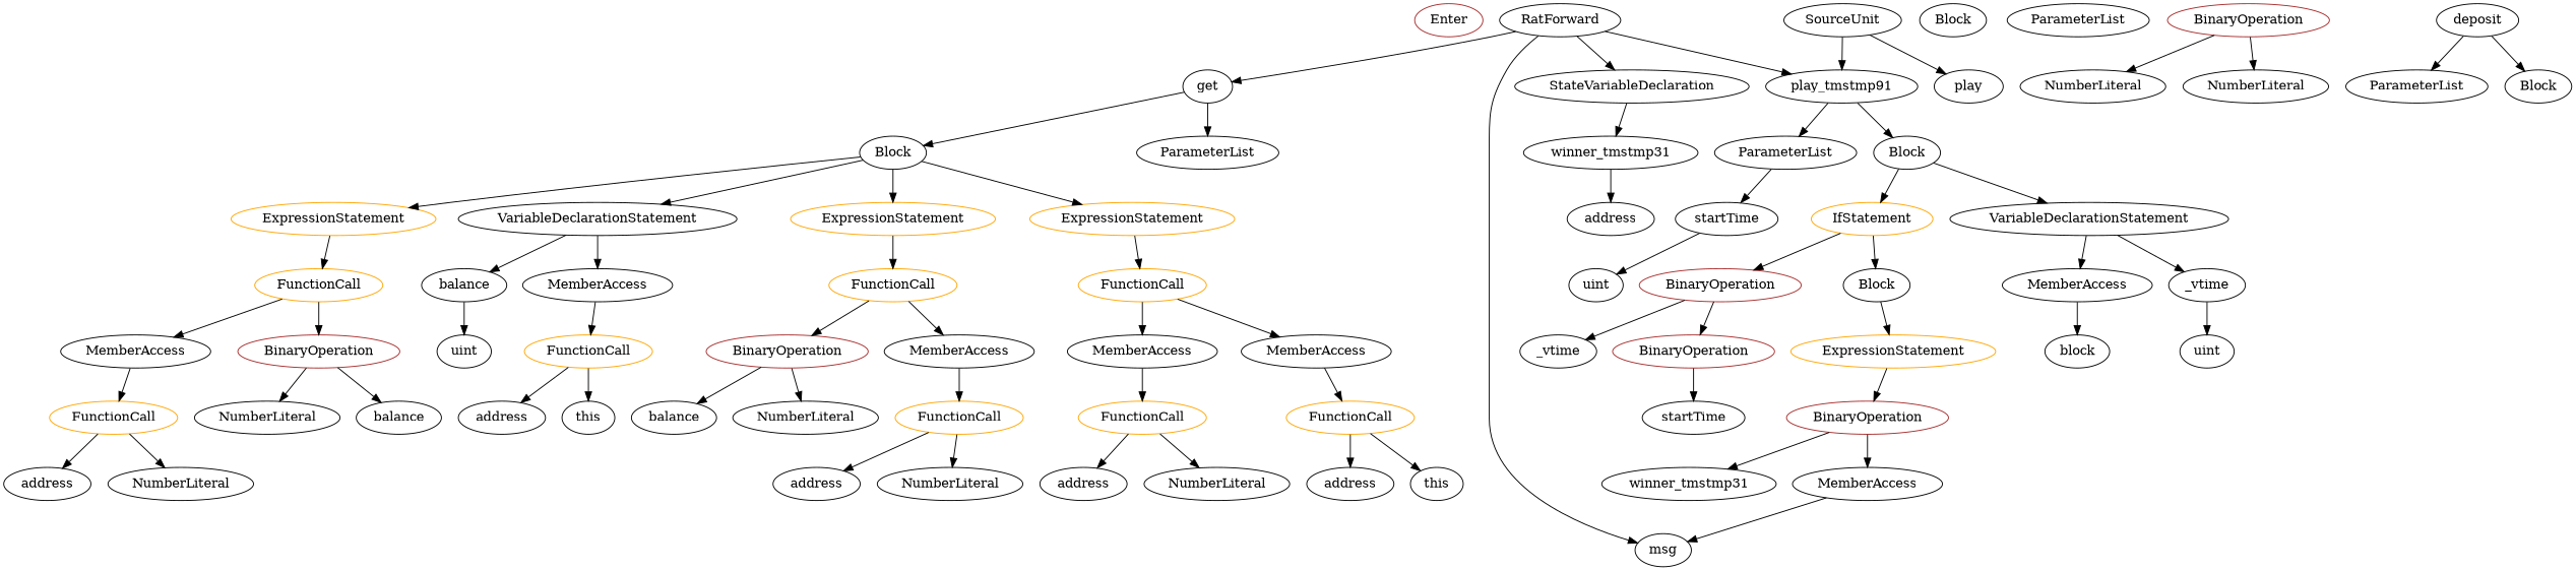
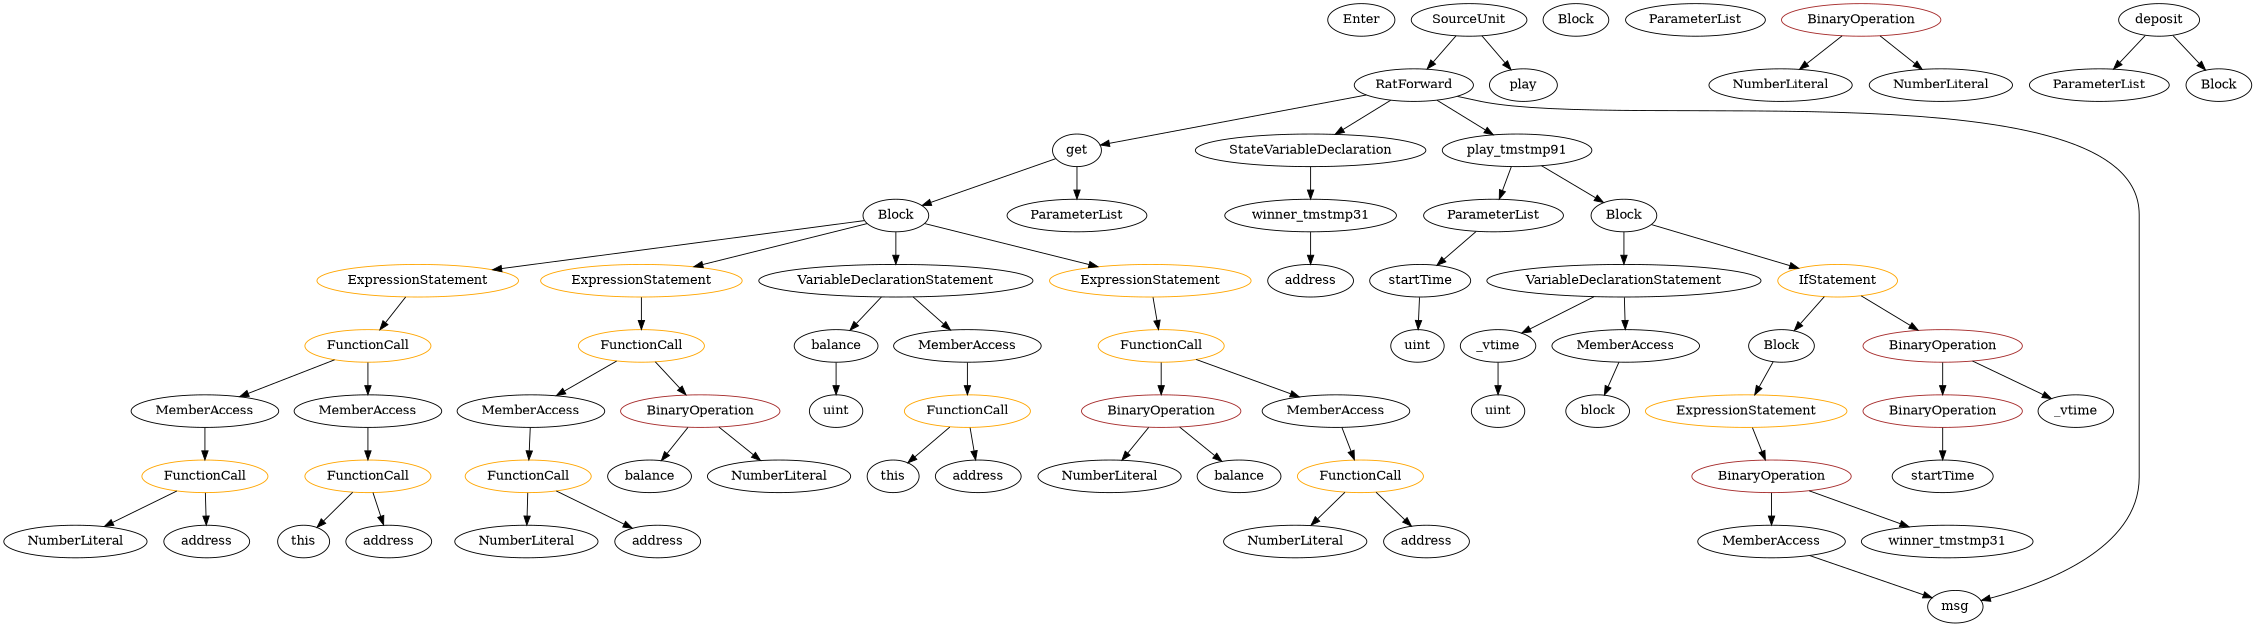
  strict digraph {
    node [color=black]
-   Enter [height=0.5 width=0.83628 color=brown]
+   Enter [height=0.5 width=0.83628 color=""]
    n2 [height=0.5 label=get width=0.75]
    n3 [height=0.5 label=Block width=0.90558]
    n4 [height=0.5 label=ParameterList width=1.7095]
    n5 [color=orange height=0.5 label=ExpressionStatement width=2.458]
    n6 [color=orange height=0.5 label=ExpressionStatement width=2.458]
    n7 [height=0.5 label=VariableDeclarationStatement width=3.3174]
    n8 [color=orange height=0.5 label=ExpressionStatement width=2.458]
    n9 [color=orange height=0.5 label=FunctionCall width=1.6125]
    n10 [color=orange height=0.5 label=FunctionCall width=1.6125]
    n11 [height=0.5 label=balance width=1.0719]
    n12 [height=0.5 label=MemberAccess width=1.9174]
    n13 [color=orange height=0.5 label=FunctionCall width=1.6125]
    n14 [height=0.5 label=MemberAccess width=1.9174]
    n15 [color=orange height=0.5 label=FunctionCall width=1.6125]
    n16 [height=0.5 label=NumberLiteral width=1.765]
    n17 [height=0.5 label=address width=1.0996]
    n18 [height=0.5 label=MemberAccess width=1.9174]
    n19 [color=brown height=0.5 label=BinaryOperation width=1.9867]
    n20 [color=orange height=0.5 label=FunctionCall width=1.6125]
    n21 [height=0.5 label=balance width=1.0719]
    n22 [height=0.5 label=NumberLiteral width=1.765]
    n23 [height=0.5 label=NumberLiteral width=1.765]
    n24 [height=0.5 label=address width=1.0996]
    n25 [height=0.5 label=Block width=0.90558]
    n26 [height=0.5 label=ParameterList width=1.7095]
    n27 [height=0.5 label=block width=0.87786]
    n28 [color=brown height=0.5 label=BinaryOperation width=1.9867]
    n29 [height=0.5 label=NumberLiteral width=1.765]
    n30 [height=0.5 label=NumberLiteral width=1.765]
    n31 [height=0.5 label=this width=0.75]
    n32 [color=brown height=0.5 label=BinaryOperation width=1.9867]
    n33 [height=0.5 label=NumberLiteral width=1.765]
    n34 [height=0.5 label=balance width=1.0719]
    n35 [height=0.5 label=address width=1.0996]
    n36 [height=0.5 label=Block width=0.90558]
    n37 [color=orange height=0.5 label=ExpressionStatement width=2.458]
    n38 [color=brown height=0.5 label=BinaryOperation width=1.9867]
    n39 [height=0.5 label=MemberAccess width=1.9174]
    n40 [height=0.5 label=winner_tmstmp31 width=2.1392]
    n41 [height=0.5 label=RatForward width=1.5432]
    n42 [height=0.5 label=StateVariableDeclaration width=2.8184]
    n43 [height=0.5 label=play_tmstmp91 width=1.8897]
    n44 [height=0.5 label=msg width=0.75]
    n45 [height=0.5 label=winner_tmstmp31 width=2.1392]
    n46 [height=0.5 label=deposit width=1.0581]
    n47 [height=0.5 label=ParameterList width=1.7095]
    n48 [height=0.5 label=Block width=0.90558]
    n49 [height=0.5 label=ParameterList width=1.7095]
    n50 [height=0.5 label=Block width=0.90558]
    n51 [height=0.5 label=startTime width=1.266]
    n52 [height=0.5 label=VariableDeclarationStatement width=3.3174]
    n53 [color=orange height=0.5 label=IfStatement width=1.4739]
    n54 [height=0.5 label=_vtime width=0.98875]
    n55 [height=0.5 label=MemberAccess width=1.9174]
    n56 [height=0.5 label=uint width=0.75]
    n57 [height=0.5 label=MemberAccess width=1.9174]
    n58 [color=orange height=0.5 label=FunctionCall width=1.6125]
    n59 [height=0.5 label=NumberLiteral width=1.765]
    n60 [height=0.5 label=address width=1.0996]
    n61 [height=0.5 label=address width=1.0996]
    n62 [height=0.5 label=uint width=0.75]
    n63 [height=0.5 label=uint width=0.75]
    n64 [color=orange height=0.5 label=FunctionCall width=1.6125]
    n65 [height=0.5 label=this width=0.75]
    n66 [height=0.5 label=address width=1.0996]
    n67 [color=brown height=0.5 label=BinaryOperation width=1.9867]
    n68 [color=brown height=0.5 label=BinaryOperation width=1.9867]
    n69 [height=0.5 label=_vtime width=0.98875]
    n70 [height=0.5 label=startTime width=1.266]
    n71 [height=0.5 label=MemberAccess width=1.9174]
    n72 [color=orange height=0.5 label=FunctionCall width=1.6125]
    n73 [height=0.5 label=SourceUnit width=1.46]
    n74 [height=0.5 label=play width=1.0442]
    n2 -> n3
    n2 -> n4
    n3 -> n5
    n3 -> n6
    n3 -> n7
    n3 -> n8
    n5 -> n9
    n6 -> n10
    n7 -> n11
    n7 -> n12
    n8 -> n13
    n9 -> n14
    n9 -> n71
    n10 -> n18
    n10 -> n19
    n11 -> n63
    n12 -> n64
    n13 -> n32
    n13 -> n57
    n14 -> n15
    n15 -> n16
    n15 -> n17
    n18 -> n20
    n19 -> n21
    n19 -> n22
    n20 -> n23
    n20 -> n24
    n28 -> n29
    n28 -> n30
    n32 -> n33
    n32 -> n34
    n36 -> n37
    n37 -> n38
    n38 -> n39
    n38 -> n40
    n39 -> n44
    n41 -> n2
    n41 -> n42
    n41 -> n43
    n41 -> n44
    n42 -> n45
    n43 -> n49
    n43 -> n50
    n45 -> n35
    n46 -> n47
    n46 -> n48
    n49 -> n51
    n50 -> n52
    n50 -> n53
    n51 -> n62
    n52 -> n54
    n52 -> n55
    n53 -> n36
    n53 -> n67
    n54 -> n56
    n55 -> n27
    n57 -> n58
    n58 -> n59
    n58 -> n60
    n64 -> n65
    n64 -> n66
    n67 -> n68
    n67 -> n69
    n68 -> n70
    n71 -> n72
    n72 -> n31
    n72 -> n61
-   n73 -> n43
+   n73 -> n41
    n73 -> n74
  }
